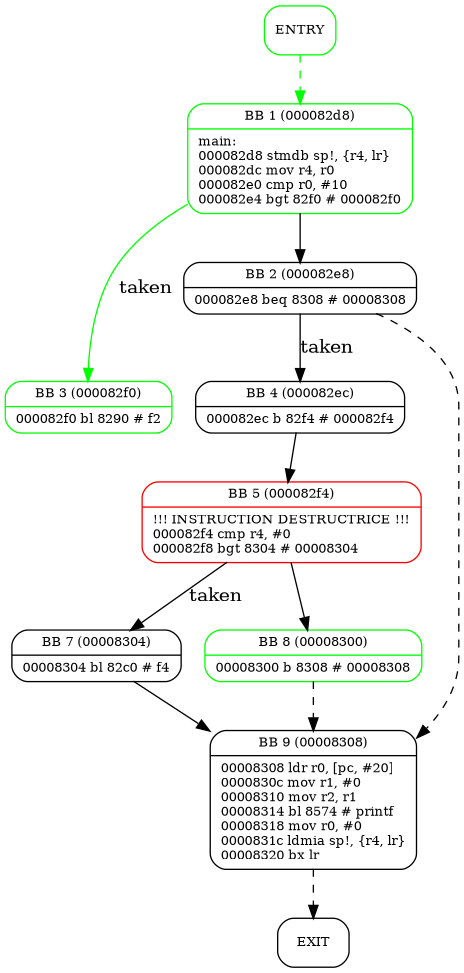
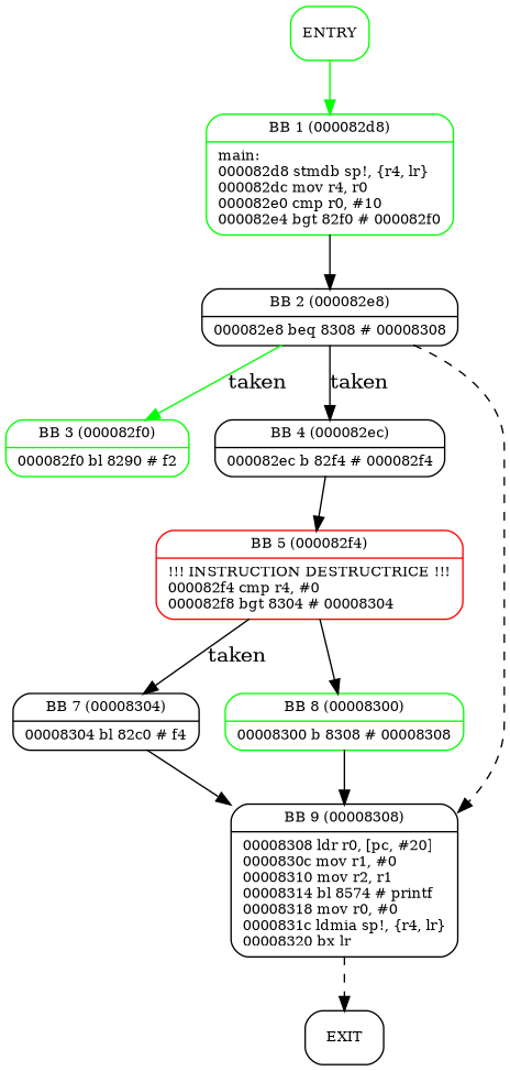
  digraph {
    node [fontsize=10 labeljust=l shape=Mrecord]
    edge [weight=4]
    n1 [color=green label=ENTRY]
    n2 [color=green label="{BB 1 (000082d8) | main:\l000082d8    stmdb sp!, \{r4, lr\}\l000082dc    mov r4, r0\l000082e0    cmp r0, #10\l000082e4    bgt 82f0    # 000082f0\l }"]
    n3 [color=green label="{BB 3 (000082f0) | 000082f0    bl 8290    # f2\l }"]
    n4 [label="{BB 2 (000082e8) | 000082e8    beq 8308    # 00008308\l }"]
    n5 [label="{BB 4 (000082ec) | 000082ec    b 82f4    # 000082f4\l }"]
    n6 [label="{BB 9 (00008308) | 00008308    ldr r0, [pc, #20]\l0000830c    mov r1, #0\l00008310    mov r2, r1\l00008314    bl 8574    # printf\l00008318    mov r0, #0\l0000831c    ldmia sp!, \{r4, lr\}\l00008320    bx lr\l }"]
    n7 [color=red label="{BB 5 (000082f4) |!!! INSTRUCTION DESTRUCTRICE !!!\l000082f4    cmp r4, #0\l000082f8    bgt 8304    # 00008304\l }"]
    n8 [label="{BB 7 (00008304) | 00008304    bl 82c0    # f4\l }"]
    n9 [color=green label="{BB 8 (00008300) | 00008300    b 8308    # 00008308\l }"]
    n10 [label=EXIT]
-   n1 -> n2 [color=green style=dashed weight=1]
-   n2 -> n3 [color=green label=taken weight=3]
+   n1 -> n2 [color=green style=solid weight=1]
+   n4 -> n3 [color=green label=taken weight=3]
    n2 -> n4
    n4 -> n5 [label=taken weight=3]
    n4 -> n6 [style=dashed]
    n5 -> n7
    n6 -> n10 [style=dashed weight=1]
    n7 -> n8 [label=taken weight=3]
    n7 -> n9
    n8 -> n6
-   n9 -> n6 [style=dashed]
+   n9 -> n6
  }
